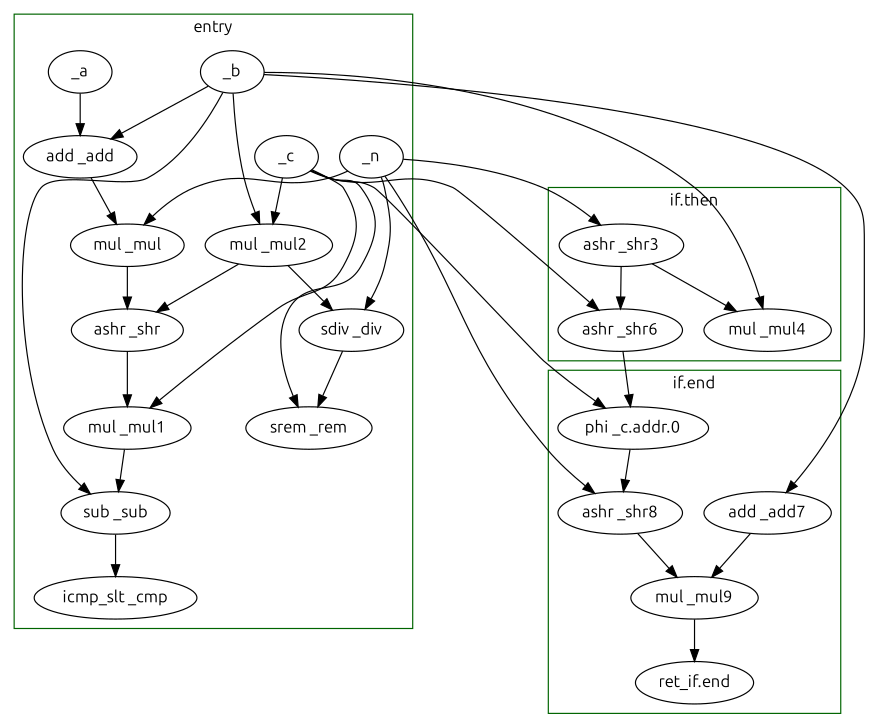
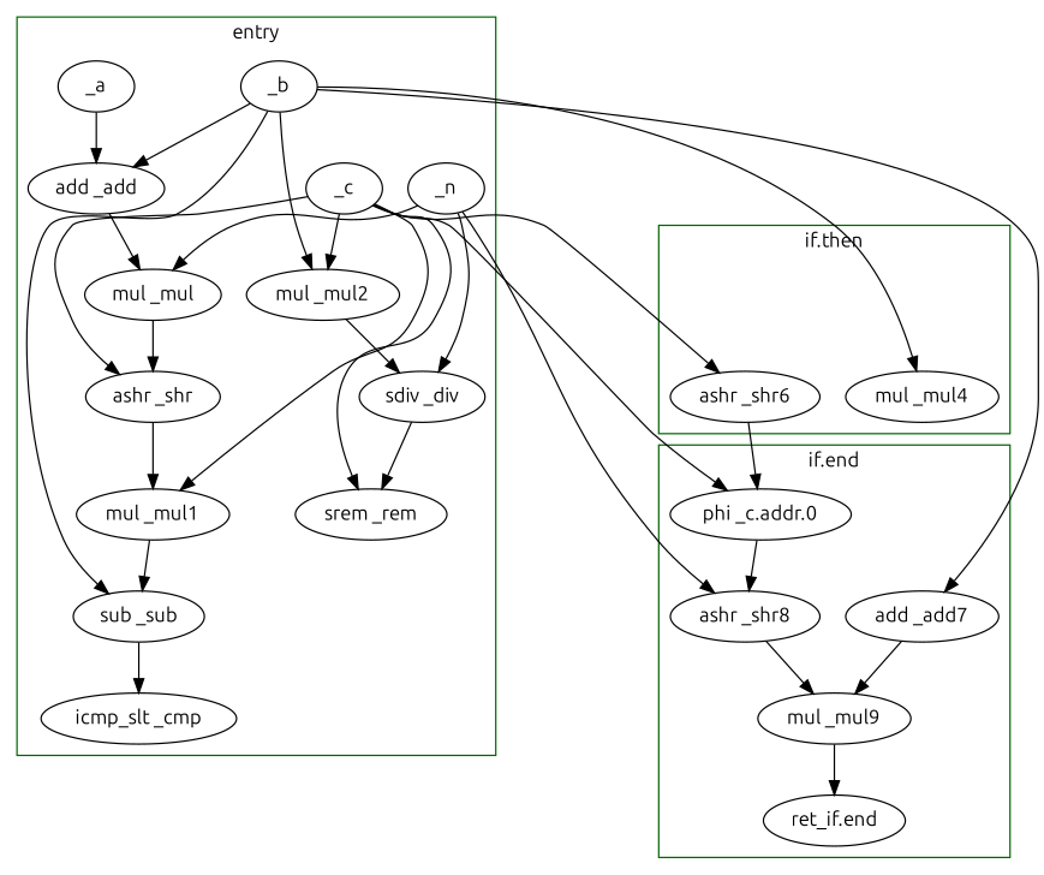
  digraph {
    fontname=Ubuntu
    node [bbID=entry bitwidth=32 fontname=Ubuntu type=mul]
    edge [fontname=Ubuntu]
    n1 [bbID="if.end" instruction="%c.addr.0 = phi i32 [ %shr6, %if.then ], [ %c, %entry ]" label="phi _c.addr.0" type=phi]
    n2 [bbID="if.end" instruction="%shr8 = ashr i32 %n, %c.addr.0" label="ashr _shr8" type=ashr]
    n3 [bbID="if.end" instruction="%mul9 = mul nsw i32 %add7, %shr8" label="mul _mul9"]
    n4 [bbID="if.end" instruction="%add7 = add nsw i32 %a.addr.0, %b" label="add _add7" type=add]
    n5 [bbID="if.end" bitwidth=0 instruction="ret i32 %mul9" label="ret_if.end" type=ret]
-   n6 [bbID="if.then" instruction="%shr3 = ashr i32 %shr, %n" label="ashr _shr3" type=ashr]
    n7 [bbID="if.then" instruction="%mul4 = mul nsw i32 %shr3, %b" label="mul _mul4"]
    n8 [bbID="if.then" instruction="%shr6 = ashr i32 %shr3, %c" label="ashr _shr6" type=ashr]
    n9 [instruction="%add = add nsw i32 %b, %a" label="add _add" type=add]
    n10 [instruction="%mul = mul nsw i32 %add, %n" label="mul _mul"]
    n11 [instruction="%shr = ashr i32 %mul, %c" label="ashr _shr" type=ashr]
    _b [type=argument bitwidth=""]
    n13 [instruction="%sub = sub nsw i32 %mul1, %b" label="sub _sub" type=sub]
    n14 [instruction="%mul2 = mul nsw i32 %c, %b" label="mul _mul2"]
    n15 [bitwidth=1 instruction="%cmp = icmp slt i32 %sub, %rem" label="icmp_slt _cmp" type=icmp]
    n16 [instruction="%div = sdiv i32 %n, %mul2" label="sdiv _div" type=sdiv]
    _a [type=argument bitwidth=""]
    n18 [instruction="%mul1 = mul nsw i32 %shr, %c" label="mul _mul1"]
    _n [type=argument bitwidth=""]
    n20 [instruction="%rem = srem i32 %div, %c" label="srem _rem" type=srem]
    _c [type=argument bitwidth=""]
    subgraph cluster_1 {
      color=darkgreen
      label="if.end"
      n1
      n2
      n3
      n4
      n5
    }
    subgraph cluster_2 {
      color=darkgreen
      label="if.then"
-     n6
      n7
      n8
    }
    subgraph cluster_3 {
      color=darkgreen
      label=entry
      n9
      n10
      n11
      _b
      n13
      n14
      n15
      n16
      _a
      n18
      _n
      n20
      _c
    }
    n1 -> n2
    n2 -> n3
    n3 -> n5
    n4 -> n3
-   n6 -> n7
-   n6 -> n8
    n8 -> n1
    n9 -> n10
    n10 -> n11
    n11 -> n18
    _b -> n4
    _b -> n7
    _b -> n9
    _b -> n13
    _b -> n14
    n13 -> n15
    n14 -> n16
    n16 -> n20
    _a -> n9
    n18 -> n13
    _n -> n2
-   _n -> n6
    _n -> n10
    _n -> n16
    _c -> n1
    _c -> n8
-   n14 -> n11
+   _c -> n11
    _c -> n14
    _c -> n18
    _c -> n20
  }
